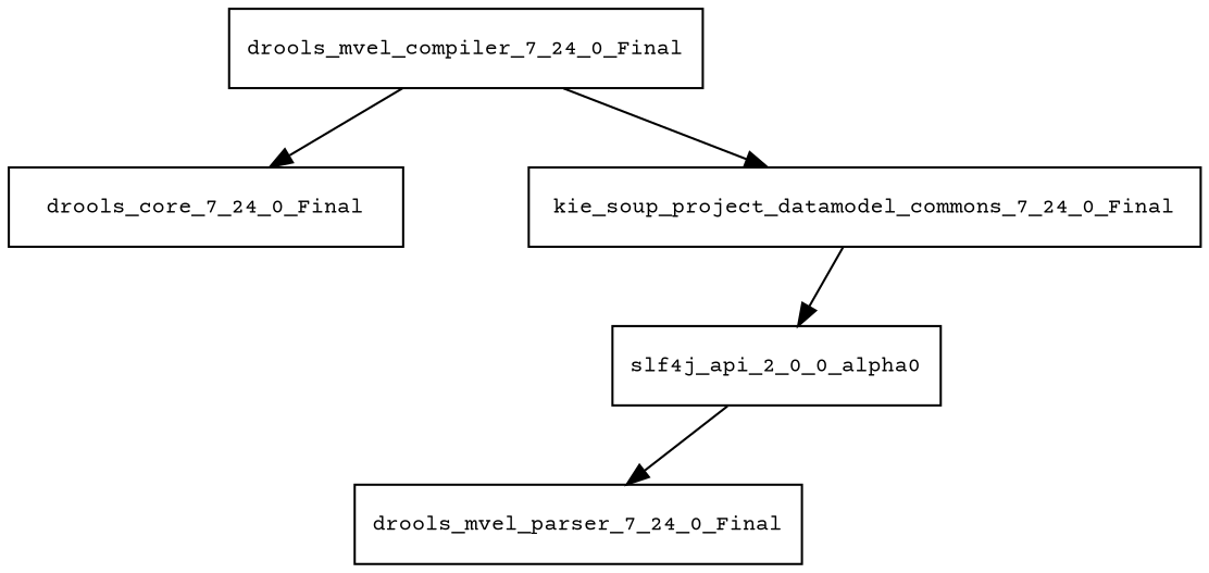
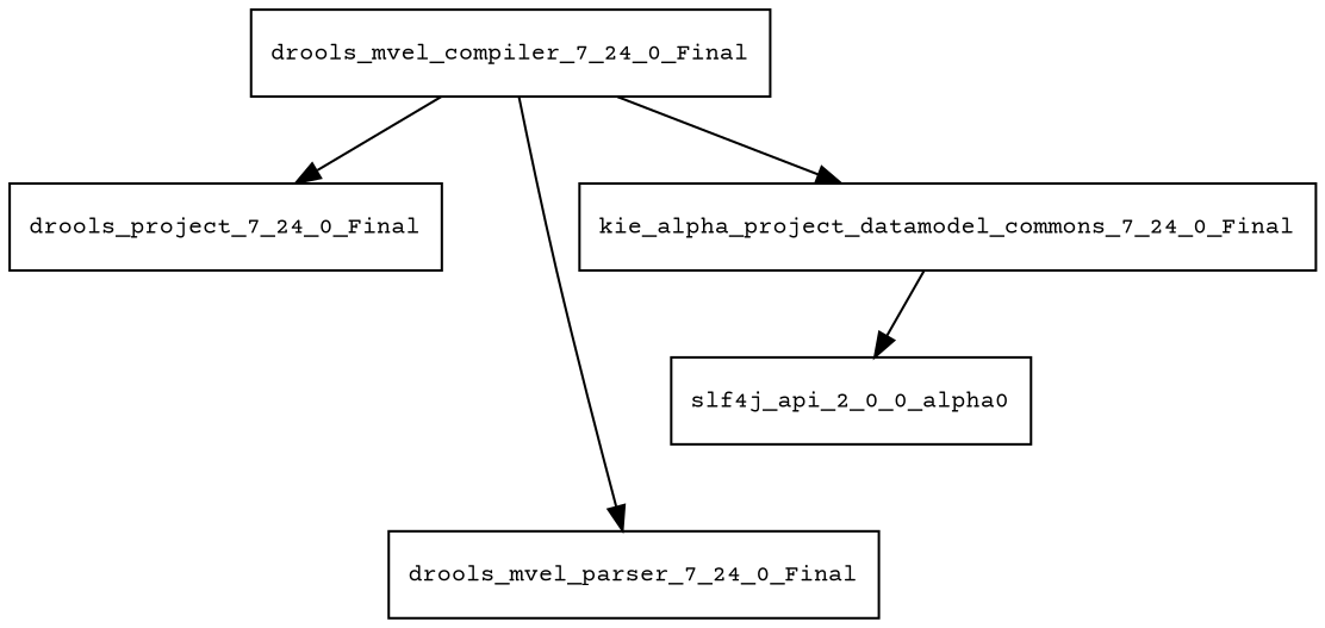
  digraph {
    fontname="Courier Prime"
    node [fontname="Courier Prime" fontsize=10.0 shape=box]
    edge [fontname="Courier Prime"]
    drools_mvel_compiler_7_24_0_Final
-   drools_core_7_24_0_Final
+   drools_core_7_24_0_Final [label=drools_project_7_24_0_Final]
    drools_mvel_parser_7_24_0_Final
-   kie_soup_project_datamodel_commons_7_24_0_Final
+   kie_soup_project_datamodel_commons_7_24_0_Final [label=kie_alpha_project_datamodel_commons_7_24_0_Final]
    slf4j_api_2_0_0_alpha0
    drools_mvel_compiler_7_24_0_Final -> drools_core_7_24_0_Final
-   slf4j_api_2_0_0_alpha0 -> drools_mvel_parser_7_24_0_Final
+   drools_mvel_compiler_7_24_0_Final -> drools_mvel_parser_7_24_0_Final
    drools_mvel_compiler_7_24_0_Final -> kie_soup_project_datamodel_commons_7_24_0_Final
    kie_soup_project_datamodel_commons_7_24_0_Final -> slf4j_api_2_0_0_alpha0
  }
